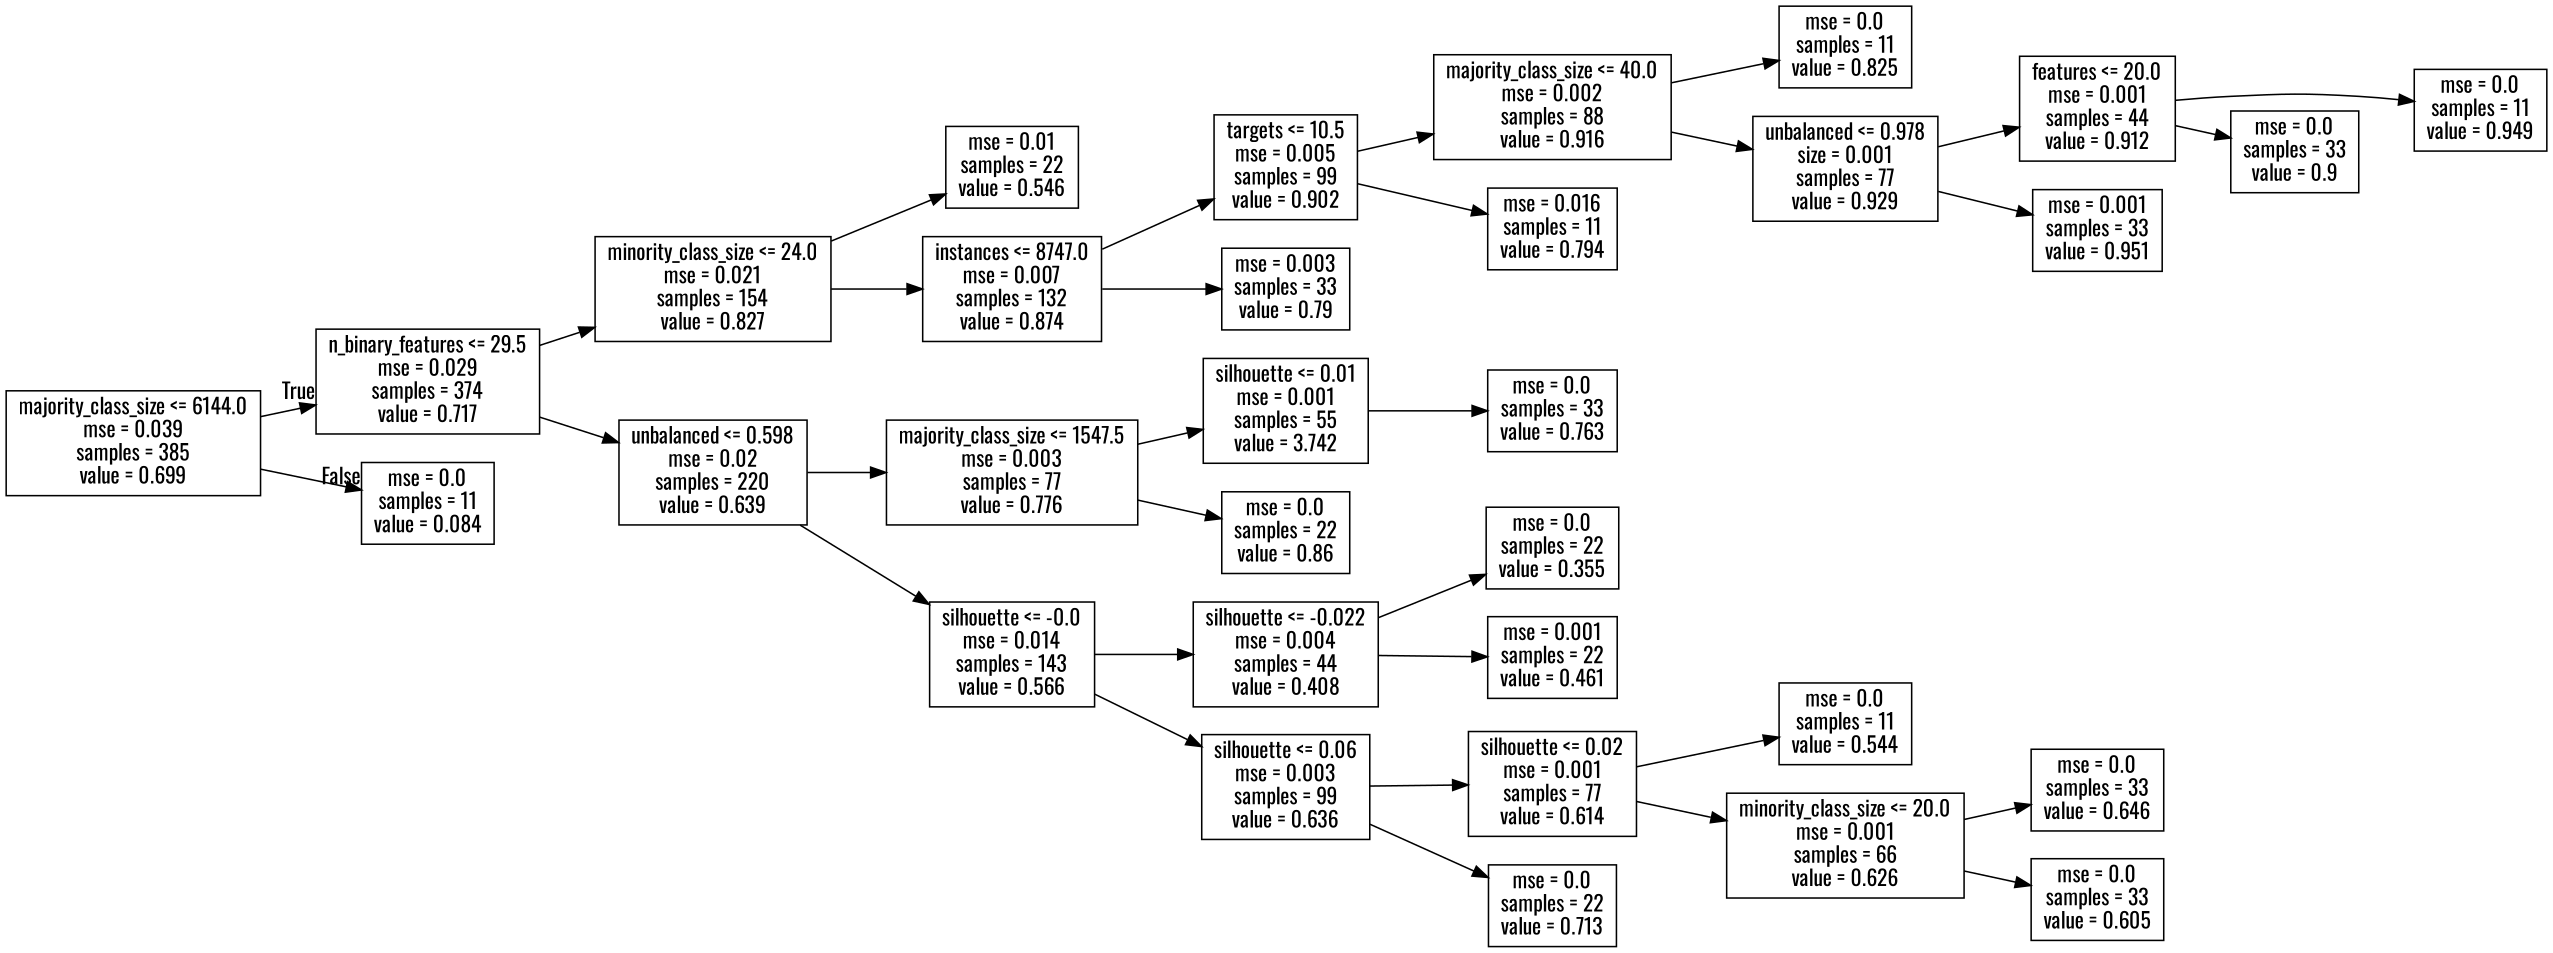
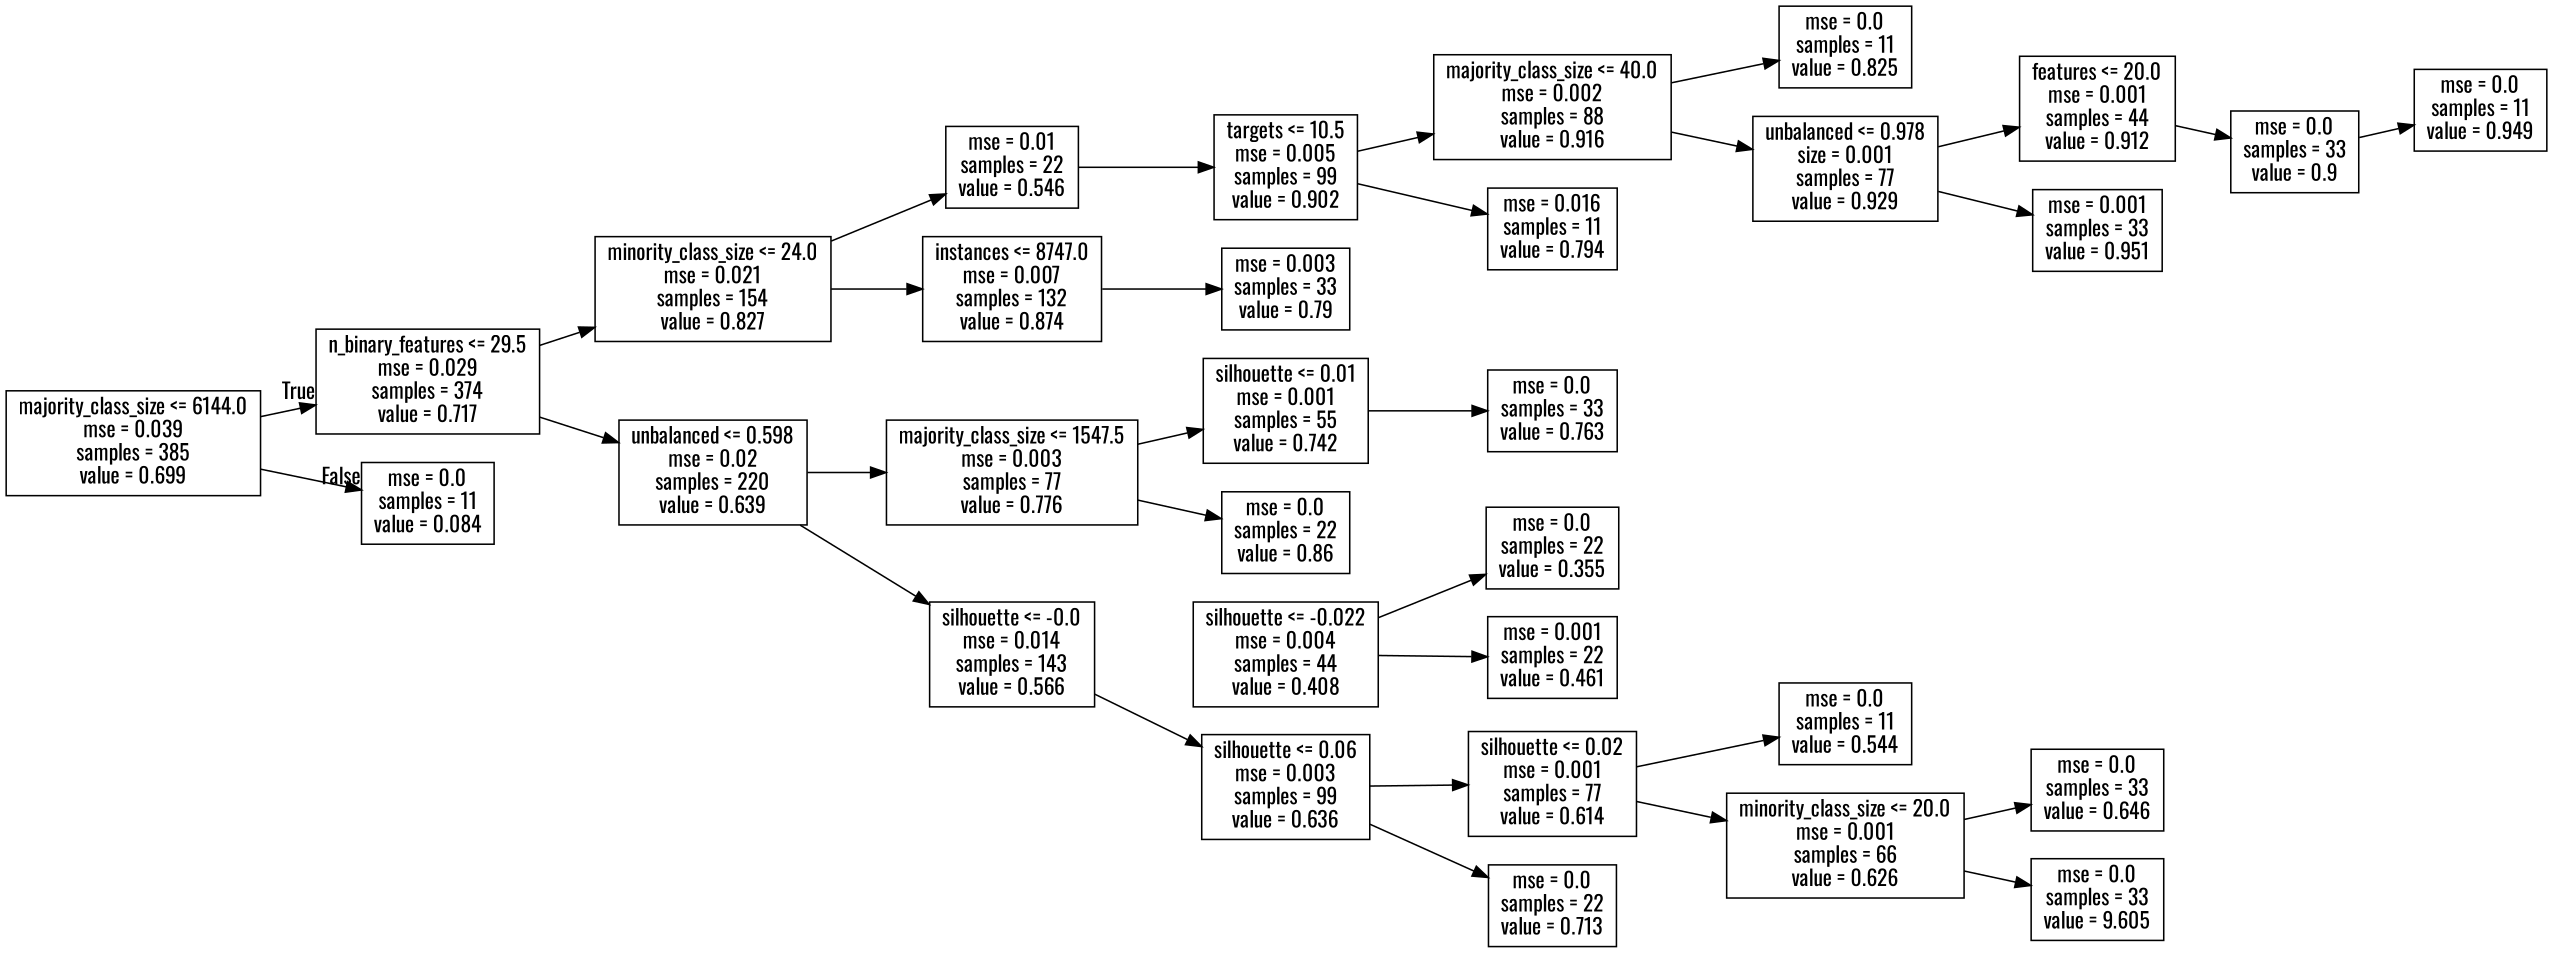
  digraph {
    fontname=Oswald
    rankdir=LR
    node [fontname=Oswald shape=box]
    edge [fontname=Oswald]
    n1 [label="majority_class_size <= 6144.0\nmse = 0.039\nsamples = 385\nvalue = 0.699"]
    n2 [label="n_binary_features <= 29.5\nmse = 0.029\nsamples = 374\nvalue = 0.717"]
    n3 [label="mse = 0.0\nsamples = 11\nvalue = 0.084"]
    n4 [label="minority_class_size <= 24.0\nmse = 0.021\nsamples = 154\nvalue = 0.827"]
    n5 [label="unbalanced <= 0.598\nmse = 0.02\nsamples = 220\nvalue = 0.639"]
    n6 [label="mse = 0.01\nsamples = 22\nvalue = 0.546"]
    n7 [label="instances <= 8747.0\nmse = 0.007\nsamples = 132\nvalue = 0.874"]
    n8 [label="majority_class_size <= 1547.5\nmse = 0.003\nsamples = 77\nvalue = 0.776"]
    n9 [label="silhouette <= -0.0\nmse = 0.014\nsamples = 143\nvalue = 0.566"]
    n10 [label="targets <= 10.5\nmse = 0.005\nsamples = 99\nvalue = 0.902"]
    n11 [label="mse = 0.003\nsamples = 33\nvalue = 0.79"]
    n12 [label="majority_class_size <= 40.0\nmse = 0.002\nsamples = 88\nvalue = 0.916"]
    n13 [label="mse = 0.016\nsamples = 11\nvalue = 0.794"]
    n14 [label="mse = 0.0\nsamples = 11\nvalue = 0.825"]
    n15 [label="unbalanced <= 0.978\nsize = 0.001\nsamples = 77\nvalue = 0.929"]
    n16 [label="features <= 20.0\nmse = 0.001\nsamples = 44\nvalue = 0.912"]
    n17 [label="mse = 0.001\nsamples = 33\nvalue = 0.951"]
    n18 [label="mse = 0.0\nsamples = 11\nvalue = 0.949"]
    n19 [label="mse = 0.0\nsamples = 33\nvalue = 0.9"]
-   n20 [label="silhouette <= 0.01\nmse = 0.001\nsamples = 55\nvalue = 3.742"]
+   n20 [label="silhouette <= 0.01\nmse = 0.001\nsamples = 55\nvalue = 0.742"]
    n21 [label="mse = 0.0\nsamples = 22\nvalue = 0.86"]
    n22 [label="silhouette <= -0.022\nmse = 0.004\nsamples = 44\nvalue = 0.408"]
    n23 [label="silhouette <= 0.06\nmse = 0.003\nsamples = 99\nvalue = 0.636"]
    n24 [label="mse = 0.0\nsamples = 33\nvalue = 0.763"]
    n25 [label="mse = 0.0\nsamples = 22\nvalue = 0.355"]
    n26 [label="mse = 0.001\nsamples = 22\nvalue = 0.461"]
    n27 [label="silhouette <= 0.02\nmse = 0.001\nsamples = 77\nvalue = 0.614"]
    n28 [label="mse = 0.0\nsamples = 22\nvalue = 0.713"]
    n29 [label="mse = 0.0\nsamples = 11\nvalue = 0.544"]
    n30 [label="minority_class_size <= 20.0\nmse = 0.001\nsamples = 66\nvalue = 0.626"]
    n31 [label="mse = 0.0\nsamples = 33\nvalue = 0.646"]
-   n32 [label="mse = 0.0\nsamples = 33\nvalue = 0.605"]
+   n32 [label="mse = 0.0\nsamples = 33\nvalue = 9.605"]
    n1 -> n2 [headlabel=True labelangle=45 labeldistance=2.5]
    n1 -> n3 [headlabel=False labelangle=-45 labeldistance=2.5]
    n2 -> n4
    n2 -> n5
    n4 -> n6
    n4 -> n7
    n5 -> n8
    n5 -> n9
-   n7 -> n10
+   n6 -> n10
    n7 -> n11
    n8 -> n20
    n8 -> n21
-   n9 -> n22
    n9 -> n23
    n10 -> n12
    n10 -> n13
    n12 -> n14
    n12 -> n15
    n15 -> n16
    n15 -> n17
-   n16 -> n18
+   n19 -> n18
    n16 -> n19
    n20 -> n24
    n22 -> n25
    n22 -> n26
    n23 -> n27
    n23 -> n28
    n27 -> n29
    n27 -> n30
    n30 -> n31
    n30 -> n32
  }
